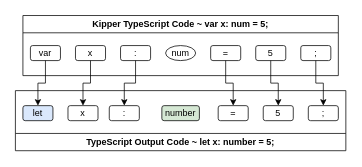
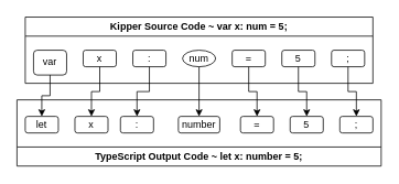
  <mxCell id="0" />
  <mxCell id="1" parent="0" />
- <mxCell id="2" value="Kipper TypeScript Code ~ var x: num = 5;" style="swimlane;whiteSpace=wrap;html=1;" vertex="1" parent="1"><mxGeometry x="30" y="20" width="420" height="80" as="geometry" /></mxCell>
- <mxCell id="3" value="var" style="rounded=1;whiteSpace=wrap;html=1;" vertex="1" parent="2"><mxGeometry x="10" y="40" width="40" height="20" as="geometry" /></mxCell>
+ <mxCell id="2" value="Kipper Source Code ~ var x: num = 5;" style="swimlane;whiteSpace=wrap;html=1;" vertex="1" parent="1"><mxGeometry x="30" y="20" width="420" height="80" as="geometry" /></mxCell>
+ <mxCell id="3" value="var" style="rounded=1;whiteSpace=wrap;html=1;" vertex="1" parent="2"><mxGeometry x="10" y="40" width="40" height="30" as="geometry" /></mxCell>
  <mxCell id="4" value="x" style="rounded=1;whiteSpace=wrap;html=1;" vertex="1" parent="2"><mxGeometry x="70" y="40" width="40" height="20" as="geometry" /></mxCell>
  <mxCell id="5" value=":" style="rounded=1;whiteSpace=wrap;html=1;" vertex="1" parent="2"><mxGeometry x="130" y="40" width="40" height="20" as="geometry" /></mxCell>
  <mxCell id="6" value="num" style="ellipse;whiteSpace=wrap;html=1;" vertex="1" parent="2"><mxGeometry x="190" y="40" width="40" height="20" as="geometry" /></mxCell>
  <mxCell id="7" value="=" style="rounded=1;whiteSpace=wrap;html=1;" vertex="1" parent="2"><mxGeometry x="250" y="40" width="40" height="20" as="geometry" /></mxCell>
  <mxCell id="8" value="5" style="rounded=1;whiteSpace=wrap;html=1;" vertex="1" parent="2"><mxGeometry x="310" y="40" width="40" height="20" as="geometry" /></mxCell>
  <mxCell id="9" value=";" style="rounded=1;whiteSpace=wrap;html=1;" vertex="1" parent="2"><mxGeometry x="370" y="40" width="40" height="20" as="geometry" /></mxCell>
  <mxCell id="10" value="" style="swimlane;whiteSpace=wrap;html=1;swimlaneLine=1;rotation=-180;" vertex="1" parent="1"><mxGeometry x="20" y="120" width="440" height="80" as="geometry" /></mxCell>
  <mxCell id="11" value="&lt;b&gt;TypeScript Output Code ~ let x: number = 5;&lt;/b&gt;" style="text;html=1;align=center;verticalAlign=middle;whiteSpace=wrap;rounded=0;" vertex="1" parent="10"><mxGeometry x="85" y="59" width="270" height="19" as="geometry" /></mxCell>
- <mxCell id="12" value="&lt;div&gt;let&lt;/div&gt;" style="rounded=1;whiteSpace=wrap;html=1;fillColor=#dae8fc;" vertex="1" parent="10"><mxGeometry x="10" y="20" width="40" height="20" as="geometry" /></mxCell>
+ <mxCell id="12" value="&lt;div&gt;let&lt;/div&gt;" style="rounded=1;whiteSpace=wrap;html=1;" vertex="1" parent="10"><mxGeometry x="10" y="20" width="40" height="20" as="geometry" /></mxCell>
  <mxCell id="13" value="x" style="rounded=1;whiteSpace=wrap;html=1;" vertex="1" parent="10"><mxGeometry x="70" y="20" width="40" height="20" as="geometry" /></mxCell>
  <mxCell id="14" value="=" style="rounded=1;whiteSpace=wrap;html=1;" vertex="1" parent="10"><mxGeometry x="270" y="20" width="40" height="20" as="geometry" /></mxCell>
  <mxCell id="15" value="5" style="rounded=1;whiteSpace=wrap;html=1;" vertex="1" parent="10"><mxGeometry x="330" y="20" width="40" height="20" as="geometry" /></mxCell>
  <mxCell id="16" value=";" style="rounded=1;whiteSpace=wrap;html=1;" vertex="1" parent="10"><mxGeometry x="390" y="20" width="40" height="20" as="geometry" /></mxCell>
  <mxCell id="17" value=":" style="rounded=1;whiteSpace=wrap;html=1;" vertex="1" parent="10"><mxGeometry x="125" y="20" width="40" height="20" as="geometry" /></mxCell>
- <mxCell id="18" value="number" style="rounded=1;whiteSpace=wrap;html=1;fillColor=#d5e8d4;" vertex="1" parent="10"><mxGeometry x="195" y="20" width="50" height="20" as="geometry" /></mxCell>
+ <mxCell id="18" value="number" style="rounded=1;whiteSpace=wrap;html=1;" vertex="1" parent="10"><mxGeometry x="195" y="20" width="50" height="20" as="geometry" /></mxCell>
+ <mxCell id="19" style="edgeStyle=orthogonalEdgeStyle;rounded=0;orthogonalLoop=1;jettySize=auto;html=1;exitX=0.5;exitY=1;exitDx=0;exitDy=0;entryX=0.5;entryY=0;entryDx=0;entryDy=0;" edge="1" parent="1" source="6" target="18"><mxGeometry relative="1" as="geometry" /></mxCell>
  <mxCell id="20" style="edgeStyle=orthogonalEdgeStyle;rounded=0;orthogonalLoop=1;jettySize=auto;html=1;exitX=0.5;exitY=1;exitDx=0;exitDy=0;entryX=0.5;entryY=0;entryDx=0;entryDy=0;" edge="1" parent="1" source="3" target="12"><mxGeometry relative="1" as="geometry" /></mxCell>
  <mxCell id="21" style="edgeStyle=orthogonalEdgeStyle;rounded=0;orthogonalLoop=1;jettySize=auto;html=1;exitX=0.5;exitY=1;exitDx=0;exitDy=0;entryX=0.5;entryY=0;entryDx=0;entryDy=0;" edge="1" parent="1" source="4" target="13"><mxGeometry relative="1" as="geometry" /></mxCell>
  <mxCell id="22" style="edgeStyle=orthogonalEdgeStyle;rounded=0;orthogonalLoop=1;jettySize=auto;html=1;exitX=0.5;exitY=1;exitDx=0;exitDy=0;entryX=0.5;entryY=0;entryDx=0;entryDy=0;" edge="1" parent="1" source="5" target="17"><mxGeometry relative="1" as="geometry" /></mxCell>
  <mxCell id="23" style="edgeStyle=orthogonalEdgeStyle;rounded=0;orthogonalLoop=1;jettySize=auto;html=1;exitX=0.5;exitY=1;exitDx=0;exitDy=0;entryX=0.5;entryY=0;entryDx=0;entryDy=0;" edge="1" parent="1" source="7" target="14"><mxGeometry relative="1" as="geometry" /></mxCell>
  <mxCell id="24" style="edgeStyle=orthogonalEdgeStyle;rounded=0;orthogonalLoop=1;jettySize=auto;html=1;entryX=0.5;entryY=0;entryDx=0;entryDy=0;" edge="1" parent="1" source="8" target="15"><mxGeometry relative="1" as="geometry" /></mxCell>
  <mxCell id="25" style="edgeStyle=orthogonalEdgeStyle;rounded=0;orthogonalLoop=1;jettySize=auto;html=1;exitX=0.5;exitY=1;exitDx=0;exitDy=0;entryX=0.5;entryY=0;entryDx=0;entryDy=0;" edge="1" parent="1" source="9" target="16"><mxGeometry relative="1" as="geometry" /></mxCell>
